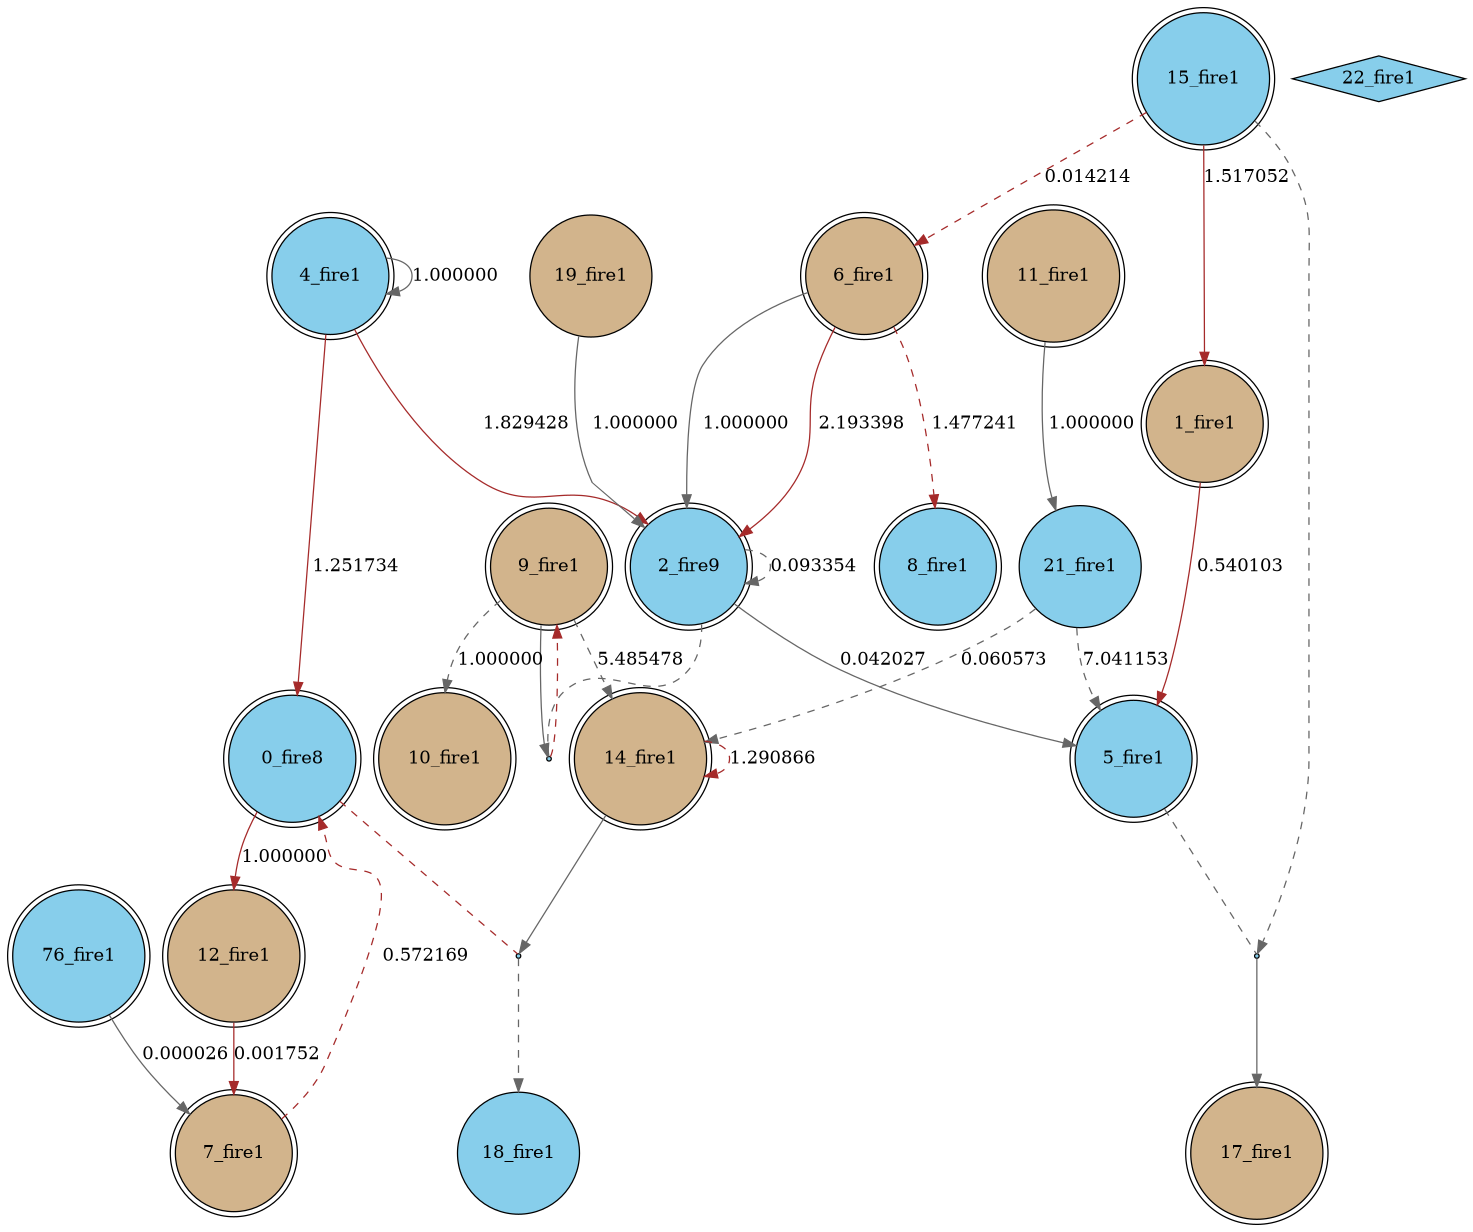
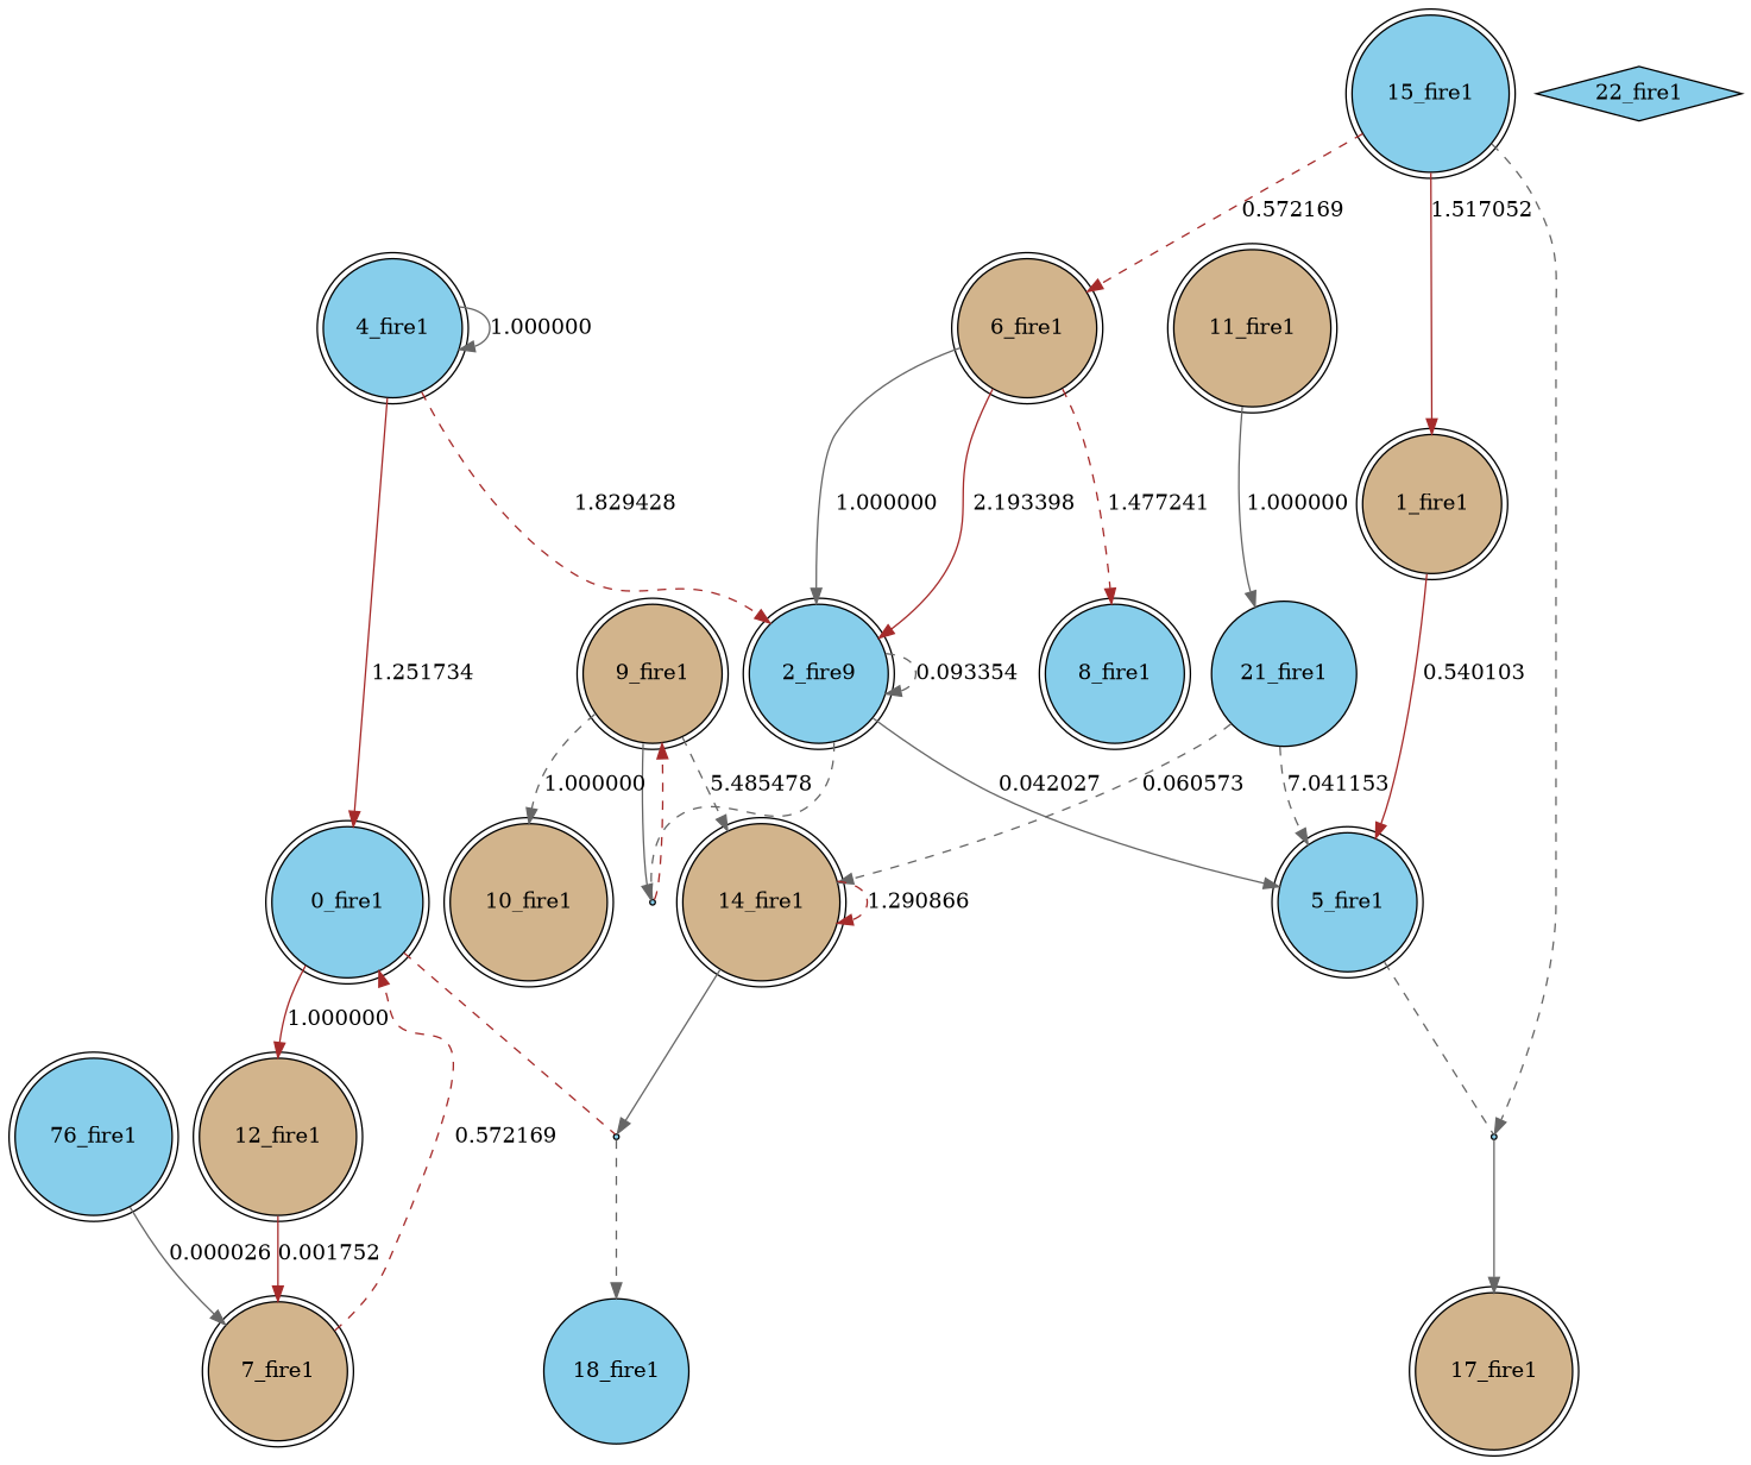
  digraph {
    node [fillcolor=skyblue shape=doublecircle style=filled]
    edge [color=gray40 style=solid]
-   n1 [label="0_fire8"]
+   n1 [label="0_fire1"]
    n2 [fillcolor=tan label="12_fire1"]
    26 [shape=point]
    n4 [fillcolor=tan label="7_fire1"]
    n5 [label="18_fire1" shape=circle]
    n6 [fillcolor=tan label="1_fire1"]
    n7 [label="5_fire1"]
    24 [shape=point]
    n9 [label="2_fire9"]
    25 [shape=point]
    n11 [fillcolor=tan label="9_fire1"]
    n12 [label="4_fire1"]
    n13 [label="21_fire1" shape=circle]
    n14 [fillcolor=tan label="14_fire1"]
    n15 [fillcolor=tan label="17_fire1"]
    n16 [fillcolor=tan label="6_fire1"]
    n17 [label="8_fire1"]
    n18 [fillcolor=tan label="10_fire1"]
    n19 [fillcolor=tan label="11_fire1"]
    n20 [label="15_fire1"]
    n21 [label="76_fire1"]
-   n22 [fillcolor=tan label="19_fire1" shape=circle]
    n23 [label="22_fire1" shape=diamond]
    n1 -> n2 [color=brown label=1.000000]
    n1 -> 26 [color=brown dir=none style=dashed]
    n2 -> n4 [color=brown label=0.001752]
    26 -> n5 [style=dashed]
    n4 -> n1 [color=brown label=0.572169 style=dashed]
    n6 -> n7 [color=brown label=0.540103]
    n7 -> 24 [dir=none style=dashed]
    24 -> n15
    n9 -> n7 [label=0.042027]
    n9 -> n9 [label=0.093354 style=dashed]
    n9 -> 25 [dir=none style=dashed]
    25 -> n11 [color=brown style=dashed]
    n11 -> 25
    n11 -> n14 [label=5.485478 style=dashed]
    n11 -> n18 [label=1.000000 style=dashed]
    n12 -> n1 [color=brown label=1.251734]
-   n12 -> n9 [color=brown label=1.829428]
+   n12 -> n9 [color=brown label=1.829428 style=dashed]
    n12 -> n12 [label=1.000000]
    n13 -> n7 [label=7.041153 style=dashed]
    n13 -> n14 [label=0.060573 style=dashed]
    n14 -> 26
    n14 -> n14 [color=brown label=1.290866 style=dashed]
    n16 -> n9 [color=brown label=2.193398]
    n16 -> n9 [label=1.000000]
    n16 -> n17 [color=brown label=1.477241 style=dashed]
    n19 -> n13 [label=1.000000]
    n20 -> n6 [color=brown label=1.517052]
    n20 -> 24 [style=dashed]
-   n20 -> n16 [color=brown label=0.014214 style=dashed]
+   n20 -> n16 [color=brown label=0.572169 style=dashed]
    n21 -> n4 [label=0.000026]
-   n22 -> n9 [label=1.000000]
  }
